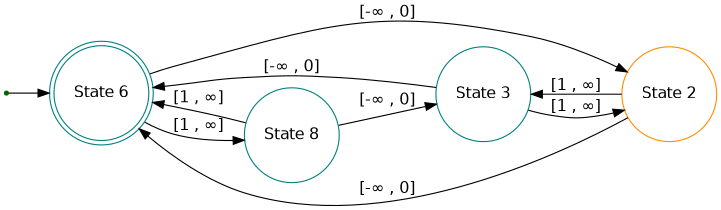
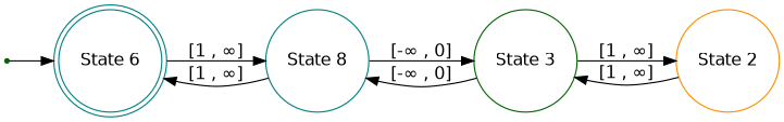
  digraph {
    fontname="DejaVu Sans"
    rankdir=LR
    node [color=teal fontname="DejaVu Sans" shape=circle]
    edge [fontname="DejaVu Sans"]
    n1 [label="State 6" shape=doublecircle]
    n2 [label="State 8"]
    "State 2" [color=darkorange]
-   "State 3"
+   "State 3" [color=darkgreen]
    start [color=darkgreen shape=point]
    n1 -> n2 [label="[1 , ∞]"]
-   n1 -> "State 2" [label="[-∞ , 0]"]
    n2 -> n1 [label="[1 , ∞]"]
    n2 -> "State 3" [label="[-∞ , 0]"]
-   "State 2" -> n1 [label="[-∞ , 0]"]
    "State 2" -> "State 3" [label="[1 , ∞]"]
-   "State 3" -> n1 [label="[-∞ , 0]"]
+   "State 3" -> n2 [label="[-∞ , 0]"]
    "State 3" -> "State 2" [label="[1 , ∞]"]
    start -> n1
  }
